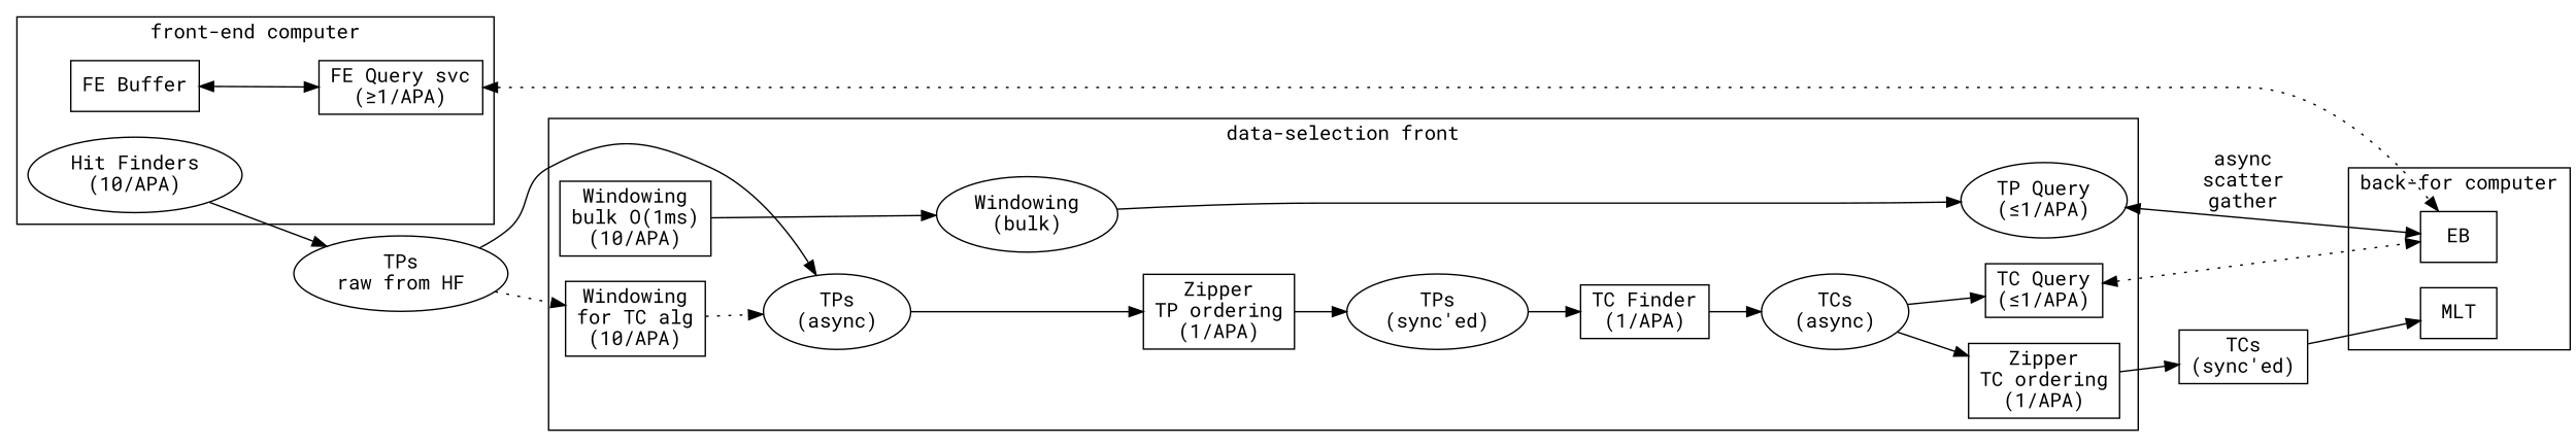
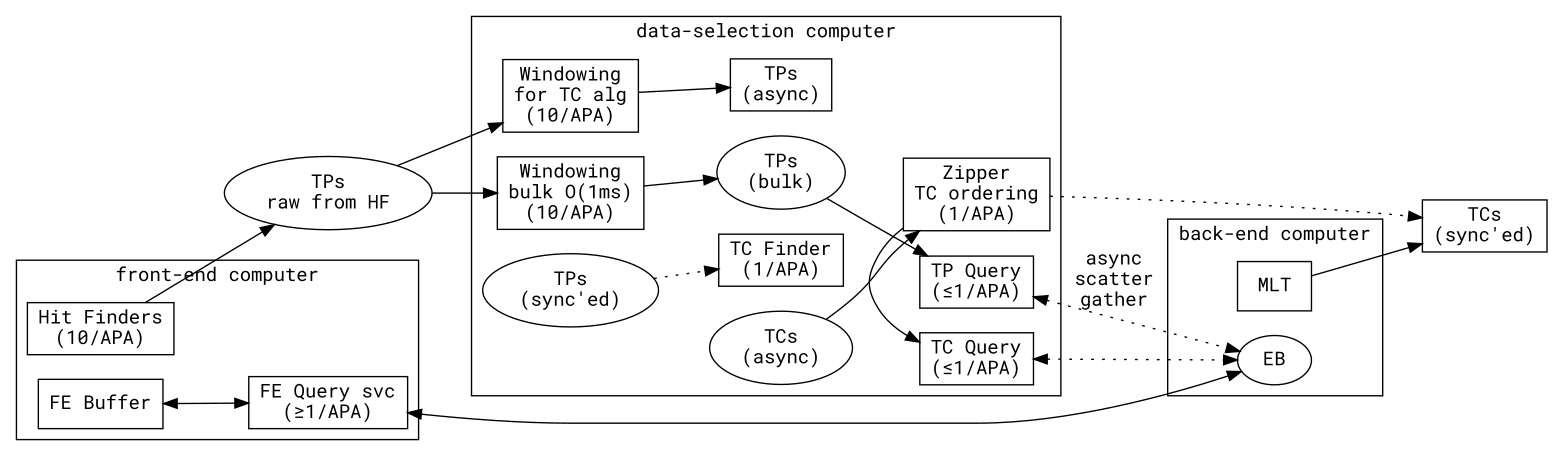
  digraph {
    fontname="Roboto Mono"
    rankdir=LR
    node [fontname="Roboto Mono" shape=box]
    edge [fontname="Roboto Mono"]
    n1 [label="Windowing\nbulk O(1ms)\n(10/APA)"]
    n2 [label="Windowing\nfor TC alg\n(10/APA)"]
    n3 [label="Zipper\nTC ordering\n(1/APA)"]
-   n4 [label="TP Query\n(≤1/APA)" shape=ellipse]
+   n4 [label="TP Query\n(≤1/APA)"]
    n5 [label="TC Query\n(≤1/APA)"]
-   n6 [label="Zipper\nTP ordering\n(1/APA)"]
    n7 [label="TC Finder\n(1/APA)"]
-   n8 [label="Windowing\n(bulk)" shape=ellipse]
-   n9 [label="TPs\n(async)" shape=ellipse]
+   n8 [label="TPs\n(bulk)" shape=ellipse]
+   n9 [label="TPs\n(async)"]
    n10 [label="TPs\n(sync'ed)" shape=ellipse]
    n11 [label="TCs\n(async)" shape=ellipse]
-   n12 [label="Hit Finders\n(10/APA)" shape=ellipse]
+   n12 [label="Hit Finders\n(10/APA)"]
    n13 [label="FE Buffer"]
    n14 [label="FE Query svc\n(≥1/APA)"]
    n15 [label=MLT]
-   n16 [label=EB]
+   n16 [label=EB shape=ellipse]
    n17 [label="TCs\n(sync'ed)"]
    n18 [label="TPs\nraw from HF" shape=ellipse]
    subgraph cluster_1 {
-     label="data-selection front"
-     n6
+     label="data-selection computer"
      n7
      n8
      n9
      n10
      n11
      subgraph sub_2 {
        label="data-selection computer"
        rank=same
        n1
        n2
      }
      subgraph sub_3 {
        label="data-selection computer"
        rank=same
        n3
        n4
        n5
      }
    }
    subgraph cluster_4 {
      label="front-end computer"
      n12
      n13
      n14
    }
    subgraph cluster_5 {
-     label="back-for computer"
+     label="back-end computer"
      n15
      n16
    }
    n1 -> n8
-   n2 -> n9 [style=dotted]
-   n3 -> n17
-   n4 -> n16 [dir=both label="async\nscatter\ngather" style=solid]
+   n2 -> n9
+   n3 -> n17 [style=dotted]
+   n4 -> n16 [dir=both label="async\nscatter\ngather" style=dotted]
    n5 -> n16 [dir=both style=dotted]
-   n6 -> n10
-   n7 -> n11
    n8 -> n4
-   n9 -> n6
-   n10 -> n7
+   n10 -> n7 [style=dotted]
    n11 -> n3
-   n11 -> n5
+   n3 -> n5
    n12 -> n18
    n13 -> n14 [dir=both]
-   n14 -> n16 [dir=both style=dotted]
-   n17 -> n15
-   n18 -> n9
-   n18 -> n2 [style=dotted]
+   n14 -> n16 [dir=both style=solid]
+   n15 -> n17
+   n18 -> n1
+   n18 -> n2
  }
